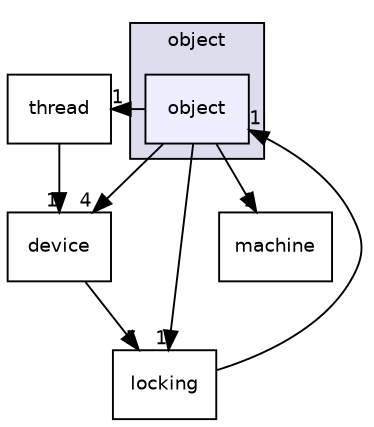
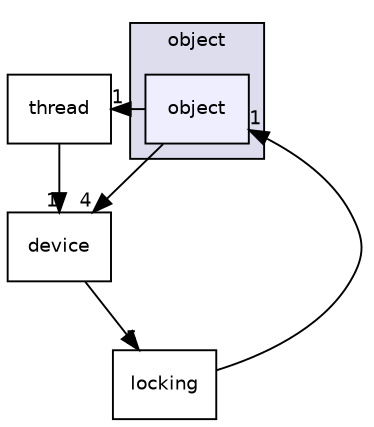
  digraph {
    compound=true
    node [fontname=Helvetica fontsize=10 shape=box]
    edge [headlabel=1 labeldistance=1.5 labelfontname=Helvetica labelfontsize=10]
    n1 [fillcolor="#eeeeff" label=object pencolor=black style=filled]
    n2 [label=device]
    n3 [label=locking]
    n4 [label=thread]
-   n5 [label=machine]
    subgraph cluster_1 {
      bgcolor="#ddddee"
      fontname=Helvetica
      fontsize=10
      label=object
      pencolor=black
      n1
    }
    n1 -> n2 [headlabel=4]
-   n1 -> n3
    n1 -> n4
-   n1 -> n5
    n2 -> n3 [headlabel=5]
    n3 -> n1
    n4 -> n2
  }
